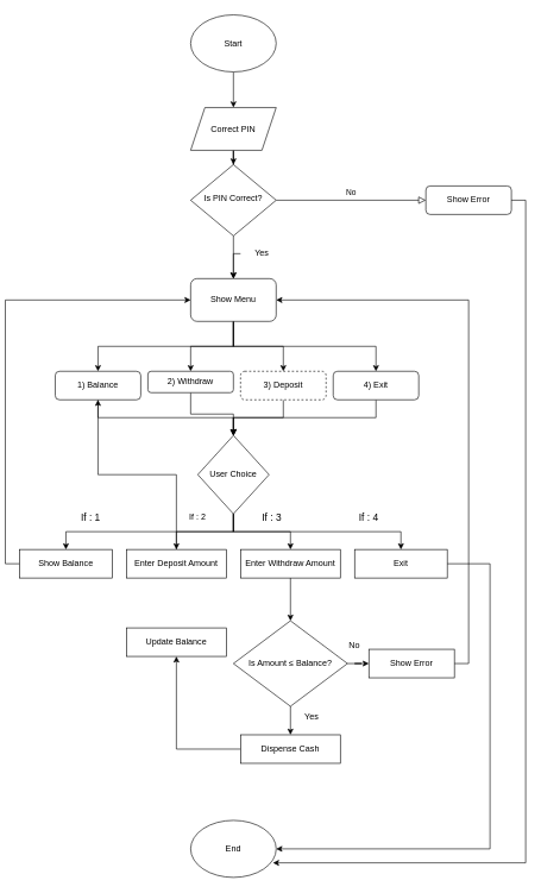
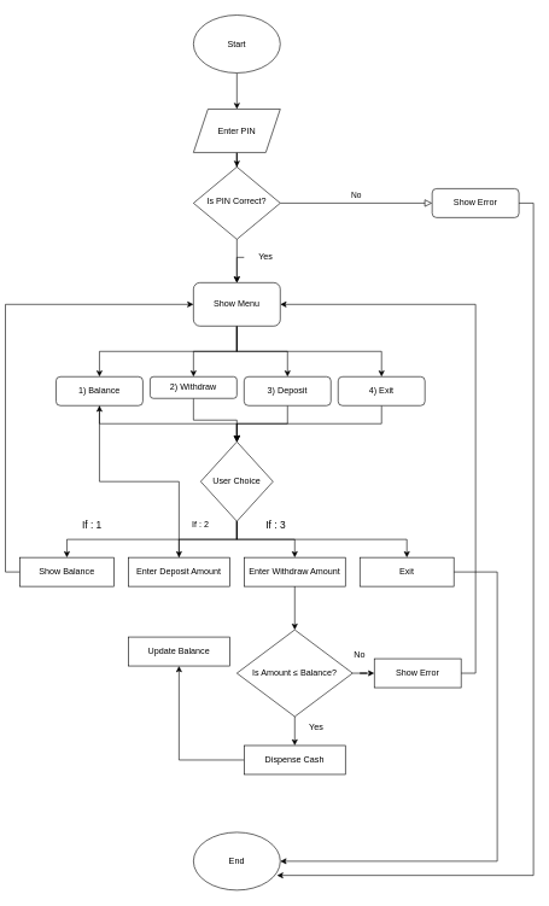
  <mxCell id="0" />
  <mxCell id="1" parent="0" />
  <mxCell id="2" value="No" style="edgeStyle=orthogonalEdgeStyle;rounded=0;html=1;jettySize=auto;orthogonalLoop=1;fontSize=11;endArrow=block;endFill=0;endSize=8;strokeWidth=1;shadow=0;labelBackgroundColor=none;" parent="1" source="4" target="5" edge="1"><mxGeometry y="10" relative="1" as="geometry"><mxPoint as="offset" /></mxGeometry></mxCell>
  <mxCell id="3" value="" style="edgeStyle=orthogonalEdgeStyle;rounded=0;orthogonalLoop=1;jettySize=auto;html=1;" edge="1" parent="1" source="4" target="16"><mxGeometry relative="1" as="geometry" /></mxCell>
  <mxCell id="4" value="Is PIN Correct?" style="rhombus;whiteSpace=wrap;html=1;shadow=0;fontFamily=Helvetica;fontSize=12;align=center;strokeWidth=1;spacing=6;spacingTop=-4;" parent="1" vertex="1"><mxGeometry x="260" y="230" width="120" height="100" as="geometry" /></mxCell>
  <mxCell id="5" value="Show Error" style="rounded=1;whiteSpace=wrap;html=1;fontSize=12;glass=0;strokeWidth=1;shadow=0;" parent="1" vertex="1"><mxGeometry x="590" y="260" width="120" height="40" as="geometry" /></mxCell>
  <mxCell id="6" style="edgeStyle=orthogonalEdgeStyle;rounded=0;orthogonalLoop=1;jettySize=auto;html=1;exitX=0.5;exitY=1;exitDx=0;exitDy=0;" edge="1" parent="1" source="7" target="23"><mxGeometry relative="1" as="geometry" /></mxCell>
  <mxCell id="7" value="1) Balance" style="rounded=1;whiteSpace=wrap;html=1;fontSize=12;glass=0;strokeWidth=1;shadow=0;" parent="1" vertex="1"><mxGeometry x="70" y="520" width="120" height="40" as="geometry" /></mxCell>
  <mxCell id="8" value="" style="edgeStyle=orthogonalEdgeStyle;rounded=0;orthogonalLoop=1;jettySize=auto;html=1;" edge="1" parent="1" source="9" target="11"><mxGeometry relative="1" as="geometry" /></mxCell>
  <mxCell id="9" value="Start" style="ellipse;whiteSpace=wrap;html=1;" vertex="1" parent="1"><mxGeometry x="260" y="20" width="120" height="80" as="geometry" /></mxCell>
  <mxCell id="10" value="" style="edgeStyle=orthogonalEdgeStyle;rounded=0;orthogonalLoop=1;jettySize=auto;html=1;" edge="1" parent="1" source="11" target="4"><mxGeometry relative="1" as="geometry" /></mxCell>
- <mxCell id="11" value="Correct PIN" style="shape=parallelogram;perimeter=parallelogramPerimeter;whiteSpace=wrap;html=1;fixedSize=1;" vertex="1" parent="1"><mxGeometry x="260" y="150" width="120" height="60" as="geometry" /></mxCell>
+ <mxCell id="11" value="Enter PIN" style="shape=parallelogram;perimeter=parallelogramPerimeter;whiteSpace=wrap;html=1;fixedSize=1;" vertex="1" parent="1"><mxGeometry x="260" y="150" width="120" height="60" as="geometry" /></mxCell>
  <mxCell id="12" style="edgeStyle=orthogonalEdgeStyle;rounded=0;orthogonalLoop=1;jettySize=auto;html=1;exitX=0.5;exitY=1;exitDx=0;exitDy=0;entryX=0.5;entryY=0;entryDx=0;entryDy=0;" edge="1" parent="1" source="16" target="7"><mxGeometry relative="1" as="geometry" /></mxCell>
  <mxCell id="13" style="edgeStyle=orthogonalEdgeStyle;rounded=0;orthogonalLoop=1;jettySize=auto;html=1;exitX=0.5;exitY=1;exitDx=0;exitDy=0;entryX=0.5;entryY=0;entryDx=0;entryDy=0;" edge="1" parent="1" source="16" target="18"><mxGeometry relative="1" as="geometry" /></mxCell>
  <mxCell id="14" style="edgeStyle=orthogonalEdgeStyle;rounded=0;orthogonalLoop=1;jettySize=auto;html=1;exitX=0.5;exitY=1;exitDx=0;exitDy=0;entryX=0.5;entryY=0;entryDx=0;entryDy=0;" edge="1" parent="1" source="16" target="20"><mxGeometry relative="1" as="geometry" /></mxCell>
  <mxCell id="15" style="edgeStyle=orthogonalEdgeStyle;rounded=0;orthogonalLoop=1;jettySize=auto;html=1;exitX=0.5;exitY=1;exitDx=0;exitDy=0;entryX=0.5;entryY=0;entryDx=0;entryDy=0;" edge="1" parent="1" source="16" target="22"><mxGeometry relative="1" as="geometry" /></mxCell>
  <mxCell id="16" value="Show Menu" style="rounded=1;whiteSpace=wrap;html=1;" vertex="1" parent="1"><mxGeometry x="260" y="390" width="120" height="60" as="geometry" /></mxCell>
  <mxCell id="17" style="edgeStyle=orthogonalEdgeStyle;rounded=0;orthogonalLoop=1;jettySize=auto;html=1;exitX=0.5;exitY=1;exitDx=0;exitDy=0;" edge="1" parent="1" source="18" target="23"><mxGeometry relative="1" as="geometry" /></mxCell>
  <mxCell id="18" value="2) Withdraw" style="rounded=1;whiteSpace=wrap;html=1;" vertex="1" parent="1"><mxGeometry x="200" y="520" width="120" height="30" as="geometry" /></mxCell>
  <mxCell id="19" style="edgeStyle=orthogonalEdgeStyle;rounded=0;orthogonalLoop=1;jettySize=auto;html=1;exitX=0.5;exitY=1;exitDx=0;exitDy=0;entryX=0.5;entryY=0;entryDx=0;entryDy=0;" edge="1" parent="1" source="20" target="23"><mxGeometry relative="1" as="geometry" /></mxCell>
- <mxCell id="20" value="3) Deposit" style="rounded=1;whiteSpace=wrap;html=1;dashed=1;" vertex="1" parent="1"><mxGeometry x="330" y="520" width="120" height="40" as="geometry" /></mxCell>
+ <mxCell id="20" value="3) Deposit" style="rounded=1;whiteSpace=wrap;html=1;" vertex="1" parent="1"><mxGeometry x="330" y="520" width="120" height="40" as="geometry" /></mxCell>
  <mxCell id="21" style="edgeStyle=orthogonalEdgeStyle;rounded=0;orthogonalLoop=1;jettySize=auto;html=1;exitX=0.5;exitY=1;exitDx=0;exitDy=0;" edge="1" parent="1" source="22" target="23"><mxGeometry relative="1" as="geometry" /></mxCell>
  <mxCell id="22" value="4) Exit" style="rounded=1;whiteSpace=wrap;html=1;" vertex="1" parent="1"><mxGeometry x="460" y="520" width="120" height="40" as="geometry" /></mxCell>
  <mxCell id="23" value="User Choice" style="rhombus;whiteSpace=wrap;html=1;" vertex="1" parent="1"><mxGeometry x="270" y="610" width="100" height="110" as="geometry" /></mxCell>
  <mxCell id="24" style="edgeStyle=orthogonalEdgeStyle;rounded=0;orthogonalLoop=1;jettySize=auto;html=1;exitX=0;exitY=0.5;exitDx=0;exitDy=0;entryX=0;entryY=0.5;entryDx=0;entryDy=0;" edge="1" parent="1" source="25" target="16"><mxGeometry relative="1" as="geometry" /></mxCell>
  <mxCell id="25" value="Show Balance" style="rounded=0;whiteSpace=wrap;html=1;" vertex="1" parent="1"><mxGeometry x="20" y="770" width="130" height="40" as="geometry" /></mxCell>
  <mxCell id="26" value="" style="edgeStyle=orthogonalEdgeStyle;rounded=0;orthogonalLoop=1;jettySize=auto;html=1;" edge="1" parent="1" source="27" target="7"><mxGeometry relative="1" as="geometry" /></mxCell>
  <mxCell id="27" value="Enter Deposit Amount" style="rounded=0;whiteSpace=wrap;html=1;" vertex="1" parent="1"><mxGeometry x="170" y="770" width="140" height="40" as="geometry" /></mxCell>
  <mxCell id="28" style="edgeStyle=orthogonalEdgeStyle;rounded=0;orthogonalLoop=1;jettySize=auto;html=1;exitX=1;exitY=0.5;exitDx=0;exitDy=0;entryX=1;entryY=0.5;entryDx=0;entryDy=0;" edge="1" parent="1" source="29" target="59"><mxGeometry relative="1" as="geometry"><Array as="points"><mxPoint x="680" y="790" /><mxPoint x="680" y="1190" /></Array></mxGeometry></mxCell>
  <mxCell id="29" value="Exit" style="rounded=0;whiteSpace=wrap;html=1;" vertex="1" parent="1"><mxGeometry x="490" y="770" width="130" height="40" as="geometry" /></mxCell>
  <mxCell id="30" value="" style="group" vertex="1" connectable="0" parent="1"><mxGeometry x="240" y="710" width="60" height="30" as="geometry" /></mxCell>
  <mxCell id="31" style="edgeStyle=orthogonalEdgeStyle;rounded=0;orthogonalLoop=1;jettySize=auto;html=1;exitX=0.5;exitY=1;exitDx=0;exitDy=0;movable=1;resizable=1;rotatable=1;deletable=1;editable=1;locked=0;connectable=1;" edge="1" parent="30" source="23" target="27"><mxGeometry relative="1" as="geometry" /></mxCell>
  <mxCell id="32" value="If : 2" style="text;html=1;align=center;verticalAlign=middle;whiteSpace=wrap;rounded=0;movable=1;resizable=1;rotatable=1;deletable=1;editable=1;locked=0;connectable=1;" vertex="1" parent="30"><mxGeometry width="60" height="30" as="geometry" /></mxCell>
  <mxCell id="33" value="" style="group" vertex="1" connectable="0" parent="1"><mxGeometry x="90" y="710" width="60" height="30" as="geometry" /></mxCell>
  <mxCell id="34" style="edgeStyle=orthogonalEdgeStyle;rounded=0;orthogonalLoop=1;jettySize=auto;html=1;exitX=0.5;exitY=1;exitDx=0;exitDy=0;entryX=0.5;entryY=0;entryDx=0;entryDy=0;movable=1;resizable=1;rotatable=1;deletable=1;editable=1;locked=0;connectable=1;" edge="1" parent="33" source="23" target="25"><mxGeometry relative="1" as="geometry" /></mxCell>
  <mxCell id="35" value="&lt;span style=&quot;font-size: 14px;&quot;&gt;If : 1&lt;/span&gt;" style="text;strokeColor=none;align=center;fillColor=none;html=1;verticalAlign=middle;whiteSpace=wrap;rounded=0;movable=1;resizable=1;rotatable=1;deletable=1;editable=1;locked=0;connectable=1;" vertex="1" parent="33"><mxGeometry width="60" height="30" as="geometry" /></mxCell>
  <mxCell id="36" value="" style="group" vertex="1" connectable="0" parent="1"><mxGeometry x="330" y="340" width="60" height="30" as="geometry" /></mxCell>
  <mxCell id="37" style="edgeStyle=orthogonalEdgeStyle;rounded=0;orthogonalLoop=1;jettySize=auto;html=1;exitX=0;exitY=0.5;exitDx=0;exitDy=0;entryX=0.5;entryY=0;entryDx=0;entryDy=0;" edge="1" parent="36" source="38" target="16"><mxGeometry relative="1" as="geometry" /></mxCell>
  <mxCell id="38" value="Yes" style="text;html=1;align=center;verticalAlign=middle;whiteSpace=wrap;rounded=0;movable=1;resizable=1;rotatable=1;deletable=1;editable=1;locked=0;connectable=1;" vertex="1" parent="36"><mxGeometry width="60" height="30" as="geometry" /></mxCell>
  <mxCell id="39" value="" style="group" vertex="1" connectable="0" parent="1"><mxGeometry x="330" y="710" width="140" height="100" as="geometry" /></mxCell>
  <mxCell id="40" style="edgeStyle=orthogonalEdgeStyle;rounded=0;orthogonalLoop=1;jettySize=auto;html=1;exitX=0.5;exitY=1;exitDx=0;exitDy=0;entryX=0.5;entryY=0;entryDx=0;entryDy=0;" edge="1" parent="39" source="23" target="41"><mxGeometry relative="1" as="geometry" /></mxCell>
  <mxCell id="41" value="Enter Withdraw Amount" style="rounded=0;whiteSpace=wrap;html=1;" vertex="1" parent="39"><mxGeometry y="60" width="140" height="40" as="geometry" /></mxCell>
  <mxCell id="42" value="&lt;font style=&quot;font-size: 14px;&quot;&gt;If : 3&lt;/font&gt;" style="text;html=1;align=center;verticalAlign=middle;whiteSpace=wrap;rounded=0;" vertex="1" parent="39"><mxGeometry x="14" width="60" height="30" as="geometry" /></mxCell>
  <mxCell id="43" value="" style="group" vertex="1" connectable="0" parent="1"><mxGeometry x="480" y="710" width="60" height="30" as="geometry" /></mxCell>
  <mxCell id="44" style="edgeStyle=orthogonalEdgeStyle;rounded=0;orthogonalLoop=1;jettySize=auto;html=1;exitX=0.5;exitY=1;exitDx=0;exitDy=0;entryX=0.5;entryY=0;entryDx=0;entryDy=0;" edge="1" parent="43" source="23" target="29"><mxGeometry relative="1" as="geometry" /></mxCell>
- <mxCell id="45" value="&lt;font style=&quot;font-size: 14px;&quot;&gt;If : 4&lt;/font&gt;" style="text;html=1;align=center;verticalAlign=middle;whiteSpace=wrap;rounded=0;" vertex="1" parent="43"><mxGeometry width="60" height="30" as="geometry" /></mxCell>
  <mxCell id="46" value="Update Balance" style="whiteSpace=wrap;html=1;rounded=0;" vertex="1" parent="1"><mxGeometry x="170" y="880" width="140" height="40" as="geometry" /></mxCell>
  <mxCell id="47" value="Is Amount ≤ Balance?" style="rhombus;whiteSpace=wrap;html=1;rounded=0;" vertex="1" parent="1"><mxGeometry x="320" y="870" width="160" height="120" as="geometry" /></mxCell>
  <mxCell id="48" value="" style="edgeStyle=orthogonalEdgeStyle;rounded=0;orthogonalLoop=1;jettySize=auto;html=1;" edge="1" parent="1" source="41" target="47"><mxGeometry relative="1" as="geometry" /></mxCell>
  <mxCell id="49" style="edgeStyle=orthogonalEdgeStyle;rounded=0;orthogonalLoop=1;jettySize=auto;html=1;entryX=0.5;entryY=1;entryDx=0;entryDy=0;" edge="1" parent="1" source="50" target="46"><mxGeometry relative="1" as="geometry" /></mxCell>
  <mxCell id="50" value="Dispense Cash" style="whiteSpace=wrap;html=1;rounded=0;" vertex="1" parent="1"><mxGeometry x="330" y="1030" width="140" height="40" as="geometry" /></mxCell>
  <mxCell id="51" value="" style="group" vertex="1" connectable="0" parent="1"><mxGeometry x="400" y="990" width="60" height="30" as="geometry" /></mxCell>
  <mxCell id="52" value="" style="edgeStyle=orthogonalEdgeStyle;rounded=0;orthogonalLoop=1;jettySize=auto;html=1;" edge="1" parent="51" source="47" target="50"><mxGeometry relative="1" as="geometry" /></mxCell>
  <mxCell id="53" value="Yes" style="text;html=1;align=center;verticalAlign=middle;whiteSpace=wrap;rounded=0;" vertex="1" parent="51"><mxGeometry width="60" height="30" as="geometry" /></mxCell>
  <mxCell id="54" style="edgeStyle=orthogonalEdgeStyle;rounded=0;orthogonalLoop=1;jettySize=auto;html=1;exitX=1;exitY=0.5;exitDx=0;exitDy=0;entryX=1;entryY=0.5;entryDx=0;entryDy=0;" edge="1" parent="1" source="55" target="16"><mxGeometry relative="1" as="geometry" /></mxCell>
  <mxCell id="55" value="Show Error" style="whiteSpace=wrap;html=1;rounded=0;" vertex="1" parent="1"><mxGeometry x="510" y="910" width="120" height="40" as="geometry" /></mxCell>
  <mxCell id="56" value="" style="group" vertex="1" connectable="0" parent="1"><mxGeometry x="460" y="890" width="60" height="30" as="geometry" /></mxCell>
  <mxCell id="57" value="" style="edgeStyle=orthogonalEdgeStyle;rounded=0;orthogonalLoop=1;jettySize=auto;html=1;" edge="1" parent="56" source="47" target="55"><mxGeometry relative="1" as="geometry" /></mxCell>
  <mxCell id="58" value="No" style="text;html=1;align=center;verticalAlign=middle;whiteSpace=wrap;rounded=0;" vertex="1" parent="56"><mxGeometry width="60" height="30" as="geometry" /></mxCell>
  <mxCell id="59" value="End" style="ellipse;whiteSpace=wrap;html=1;" vertex="1" parent="1"><mxGeometry x="260" y="1150" width="120" height="80" as="geometry" /></mxCell>
  <mxCell id="60" style="edgeStyle=orthogonalEdgeStyle;rounded=0;orthogonalLoop=1;jettySize=auto;html=1;exitX=1;exitY=0.5;exitDx=0;exitDy=0;entryX=0.962;entryY=0.745;entryDx=0;entryDy=0;entryPerimeter=0;" edge="1" parent="1" source="5" target="59"><mxGeometry relative="1" as="geometry"><Array as="points"><mxPoint x="730" y="280" /><mxPoint x="730" y="1210" /></Array></mxGeometry></mxCell>
